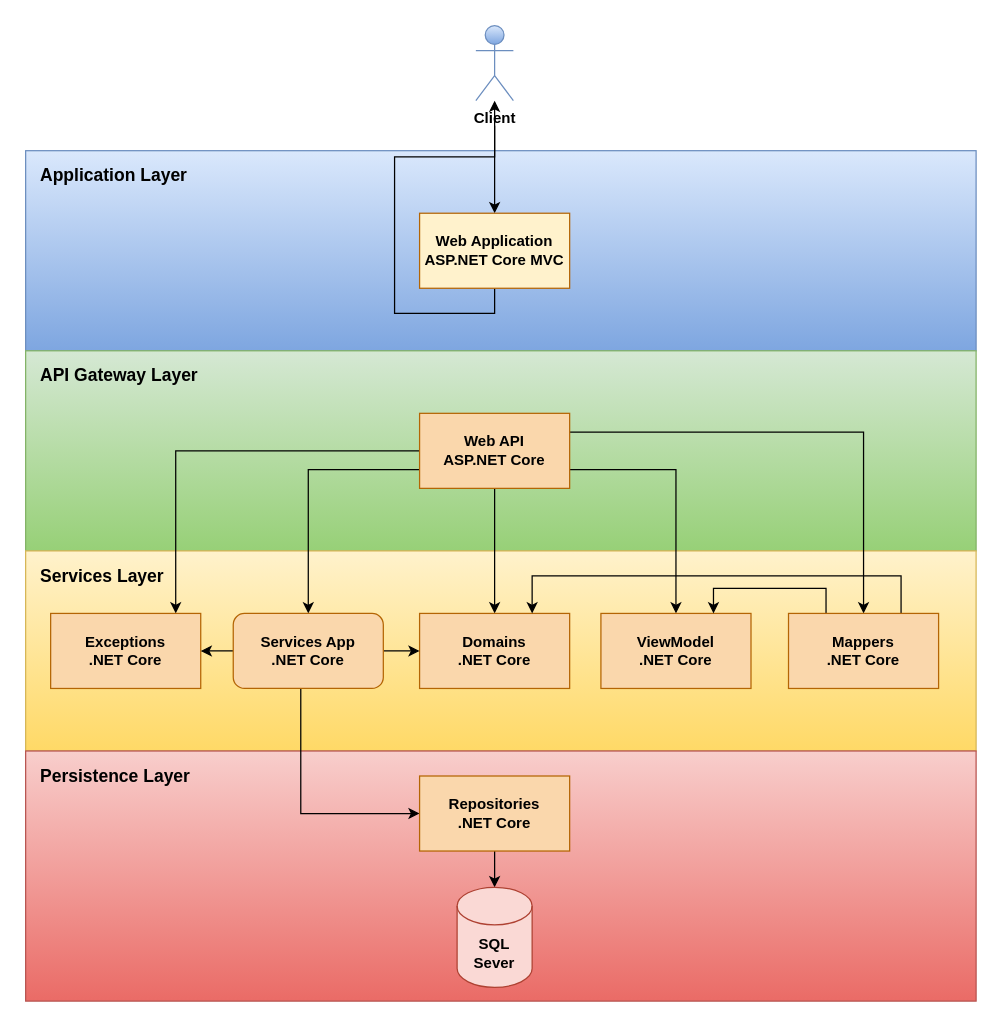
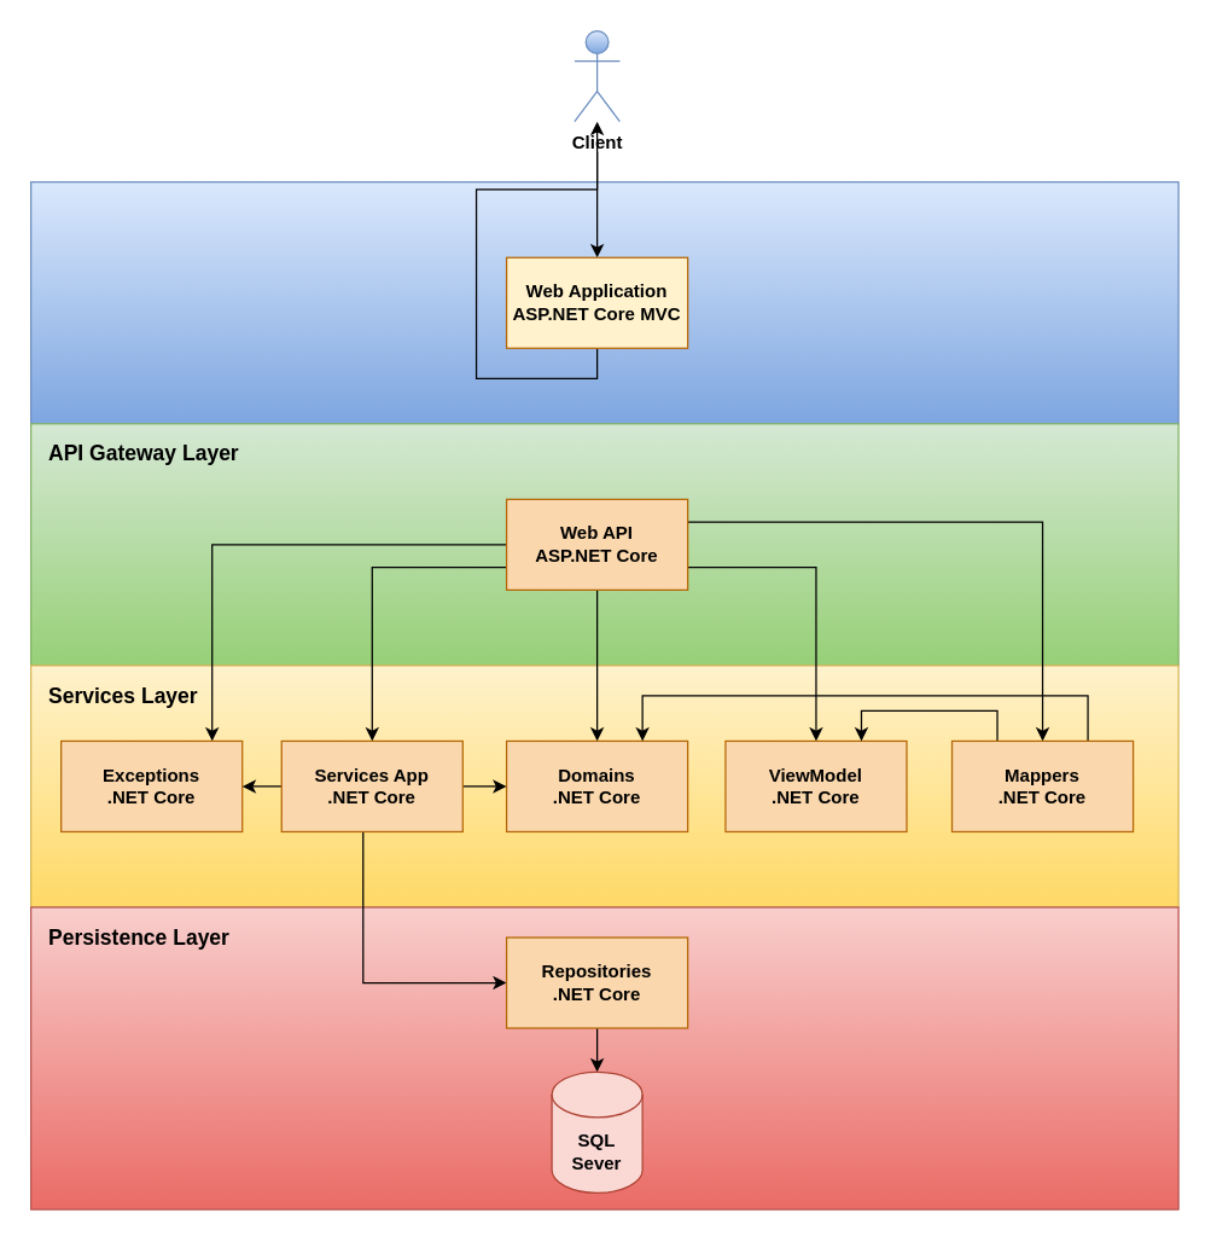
  <mxCell id="0" />
  <mxCell id="1" parent="0" />
  <mxCell id="2" value="z" style="rounded=0;whiteSpace=wrap;html=1;gradientColor=#7ea6e0;fillColor=#dae8fc;strokeColor=#6c8ebf;" vertex="1" parent="1"><mxGeometry y="120" width="760" height="160" as="geometry" x="20" /></mxCell>
  <mxCell id="3" style="edgeStyle=orthogonalEdgeStyle;rounded=0;orthogonalLoop=1;jettySize=auto;html=1;" edge="1" parent="1" target="9"><mxGeometry relative="1" as="geometry"><mxPoint x="395" y="100" as="sourcePoint" /><Array as="points"><mxPoint x="395" y="120" /><mxPoint x="395" y="120" /></Array></mxGeometry></mxCell>
  <mxCell id="4" value="Client" style="shape=umlActor;verticalLabelPosition=bottom;verticalAlign=top;html=1;outlineConnect=0;gradientColor=#7ea6e0;fillColor=#dae8fc;strokeColor=#6c8ebf;fontStyle=1" vertex="1" parent="1"><mxGeometry x="380" y="20" width="30" height="60" as="geometry" /></mxCell>
  <mxCell id="5" value="" style="rounded=0;whiteSpace=wrap;html=1;gradientColor=#97d077;fillColor=#d5e8d4;strokeColor=#82b366;" vertex="1" parent="1"><mxGeometry y="280" width="760" height="160" as="geometry" x="20" /></mxCell>
  <mxCell id="6" value="" style="rounded=0;whiteSpace=wrap;html=1;gradientColor=#ffd966;fillColor=#fff2cc;strokeColor=#d6b656;" vertex="1" parent="1"><mxGeometry y="440" width="760" height="160" as="geometry" x="20" /></mxCell>
  <mxCell id="7" value="" style="rounded=0;whiteSpace=wrap;html=1;gradientColor=#ea6b66;fillColor=#f8cecc;strokeColor=#b85450;" vertex="1" parent="1"><mxGeometry y="600" width="760" height="200" as="geometry" x="20" /></mxCell>
  <mxCell id="8" style="edgeStyle=orthogonalEdgeStyle;rounded=0;orthogonalLoop=1;jettySize=auto;html=1;exitX=0.5;exitY=1;exitDx=0;exitDy=0;" edge="1" parent="1" source="9" target="4"><mxGeometry relative="1" as="geometry" /></mxCell>
  <mxCell id="9" value="Web Application&lt;br&gt;ASP.NET Core MVC" style="rounded=0;whiteSpace=wrap;html=1;fillColor=#fff2cc;strokeColor=#b46504;fontStyle=1;" vertex="1" parent="1"><mxGeometry x="335" y="170" width="120" height="60" as="geometry" /></mxCell>
  <mxCell id="10" style="edgeStyle=orthogonalEdgeStyle;rounded=0;orthogonalLoop=1;jettySize=auto;html=1;exitX=0.5;exitY=1;exitDx=0;exitDy=0;entryX=0.5;entryY=0;entryDx=0;entryDy=0;" edge="1" parent="1" source="15" target="16"><mxGeometry relative="1" as="geometry" /></mxCell>
  <mxCell id="11" style="edgeStyle=orthogonalEdgeStyle;rounded=0;orthogonalLoop=1;jettySize=auto;html=1;exitX=1;exitY=0.75;exitDx=0;exitDy=0;" edge="1" parent="1" source="15" target="17"><mxGeometry relative="1" as="geometry" /></mxCell>
  <mxCell id="12" style="edgeStyle=orthogonalEdgeStyle;rounded=0;orthogonalLoop=1;jettySize=auto;html=1;exitX=1;exitY=0.25;exitDx=0;exitDy=0;" edge="1" parent="1" source="15" target="20"><mxGeometry relative="1" as="geometry" /></mxCell>
  <mxCell id="13" style="edgeStyle=orthogonalEdgeStyle;rounded=0;orthogonalLoop=1;jettySize=auto;html=1;exitX=0;exitY=0.75;exitDx=0;exitDy=0;" edge="1" parent="1" source="15" target="25"><mxGeometry relative="1" as="geometry" /></mxCell>
  <mxCell id="14" style="edgeStyle=orthogonalEdgeStyle;rounded=0;orthogonalLoop=1;jettySize=auto;html=1;" edge="1" parent="1" source="15" target="21"><mxGeometry relative="1" as="geometry"><Array as="points"><mxPoint x="140" y="360" /></Array></mxGeometry></mxCell>
  <mxCell id="15" value="Web API&lt;br&gt;ASP.NET Core" style="rounded=0;whiteSpace=wrap;html=1;fillColor=#fad7ac;strokeColor=#b46504;fontStyle=1" vertex="1" parent="1"><mxGeometry x="335" y="330" width="120" height="60" as="geometry" /></mxCell>
  <mxCell id="16" value="Domains&lt;br&gt;.NET Core" style="rounded=0;whiteSpace=wrap;html=1;fillColor=#fad7ac;strokeColor=#b46504;fontStyle=1" vertex="1" parent="1"><mxGeometry x="335" y="490" width="120" height="60" as="geometry" /></mxCell>
  <mxCell id="17" value="ViewModel&lt;br&gt;.NET Core" style="rounded=0;whiteSpace=wrap;html=1;fillColor=#fad7ac;strokeColor=#b46504;fontStyle=1" vertex="1" parent="1"><mxGeometry x="480" y="490" width="120" height="60" as="geometry" /></mxCell>
  <mxCell id="18" style="edgeStyle=orthogonalEdgeStyle;rounded=0;orthogonalLoop=1;jettySize=auto;html=1;exitX=0.25;exitY=0;exitDx=0;exitDy=0;entryX=0.75;entryY=0;entryDx=0;entryDy=0;" edge="1" parent="1" source="20" target="17"><mxGeometry relative="1" as="geometry" /></mxCell>
  <mxCell id="19" style="edgeStyle=orthogonalEdgeStyle;rounded=0;orthogonalLoop=1;jettySize=auto;html=1;exitX=0.75;exitY=0;exitDx=0;exitDy=0;entryX=0.75;entryY=0;entryDx=0;entryDy=0;" edge="1" parent="1" source="20" target="16"><mxGeometry relative="1" as="geometry"><Array as="points"><mxPoint x="720" y="460" /><mxPoint x="425" y="460" /></Array></mxGeometry></mxCell>
  <mxCell id="20" value="Mappers&lt;br&gt;.NET Core" style="rounded=0;whiteSpace=wrap;html=1;fillColor=#fad7ac;strokeColor=#b46504;fontStyle=1" vertex="1" parent="1"><mxGeometry x="630" y="490" width="120" height="60" as="geometry" /></mxCell>
  <mxCell id="21" value="Exceptions&lt;br&gt;.NET Core" style="rounded=0;whiteSpace=wrap;html=1;fillColor=#fad7ac;strokeColor=#b46504;fontStyle=1" vertex="1" parent="1"><mxGeometry x="40" y="490" width="120" height="60" as="geometry" /></mxCell>
  <mxCell id="22" style="edgeStyle=orthogonalEdgeStyle;rounded=0;orthogonalLoop=1;jettySize=auto;html=1;exitX=0;exitY=0.5;exitDx=0;exitDy=0;" edge="1" parent="1" source="25" target="21"><mxGeometry relative="1" as="geometry" /></mxCell>
  <mxCell id="23" style="edgeStyle=orthogonalEdgeStyle;rounded=0;orthogonalLoop=1;jettySize=auto;html=1;exitX=1;exitY=0.5;exitDx=0;exitDy=0;" edge="1" parent="1" source="25" target="16"><mxGeometry relative="1" as="geometry" /></mxCell>
  <mxCell id="24" style="edgeStyle=orthogonalEdgeStyle;rounded=0;orthogonalLoop=1;jettySize=auto;html=1;exitX=0.25;exitY=1;exitDx=0;exitDy=0;entryX=0;entryY=0.5;entryDx=0;entryDy=0;" edge="1" parent="1" source="25" target="27"><mxGeometry relative="1" as="geometry"><Array as="points"><mxPoint x="240" y="550" /><mxPoint x="240" y="650" /></Array></mxGeometry></mxCell>
- <mxCell id="25" value="Services App&lt;br&gt;.NET Core" style="whiteSpace=wrap;html=1;fillColor=#fad7ac;strokeColor=#b46504;fontStyle=1;rounded=1;" vertex="1" parent="1"><mxGeometry x="186" y="490" width="120" height="60" as="geometry" /></mxCell>
+ <mxCell id="25" value="Services App&lt;br&gt;.NET Core" style="rounded=0;whiteSpace=wrap;html=1;fillColor=#fad7ac;strokeColor=#b46504;fontStyle=1" vertex="1" parent="1"><mxGeometry x="186" y="490" width="120" height="60" as="geometry" /></mxCell>
  <mxCell id="26" style="edgeStyle=orthogonalEdgeStyle;rounded=0;orthogonalLoop=1;jettySize=auto;html=1;exitX=0.5;exitY=1;exitDx=0;exitDy=0;" edge="1" parent="1" source="27" target="28"><mxGeometry relative="1" as="geometry" /></mxCell>
  <mxCell id="27" value="Repositories&lt;br&gt;.NET Core" style="rounded=0;whiteSpace=wrap;html=1;fillColor=#fad7ac;strokeColor=#b46504;fontStyle=1" vertex="1" parent="1"><mxGeometry x="335" y="620" width="120" height="60" as="geometry" /></mxCell>
  <mxCell id="28" value="SQL&lt;br&gt;Sever" style="shape=cylinder3;whiteSpace=wrap;html=1;boundedLbl=1;backgroundOutline=1;size=15;fillColor=#fad9d5;strokeColor=#ae4132;fontStyle=1" vertex="1" parent="1"><mxGeometry x="365" y="709" width="60" height="80" as="geometry" /></mxCell>
- <mxCell id="29" value="Application Layer" style="text;html=1;strokeColor=none;fillColor=none;align=left;verticalAlign=middle;whiteSpace=wrap;rounded=0;fontStyle=1;fontSize=14;" vertex="1" parent="1"><mxGeometry x="30" y="130" width="130" height="20" as="geometry" /></mxCell>
  <mxCell id="30" value="API Gateway Layer" style="text;html=1;strokeColor=none;fillColor=none;align=left;verticalAlign=middle;whiteSpace=wrap;rounded=0;fontStyle=1;fontSize=14;" vertex="1" parent="1"><mxGeometry x="30" y="290" width="130" height="20" as="geometry" /></mxCell>
  <mxCell id="31" value="Services Layer" style="text;html=1;strokeColor=none;fillColor=none;align=left;verticalAlign=middle;whiteSpace=wrap;rounded=0;fontStyle=1;fontSize=14;" vertex="1" parent="1"><mxGeometry x="30" y="450" width="130" height="20" as="geometry" /></mxCell>
  <mxCell id="32" value="Persistence Layer" style="text;html=1;strokeColor=none;fillColor=none;align=left;verticalAlign=middle;whiteSpace=wrap;rounded=0;fontStyle=1;fontSize=14;" vertex="1" parent="1"><mxGeometry x="30" y="610" width="130" height="20" as="geometry" /></mxCell>
